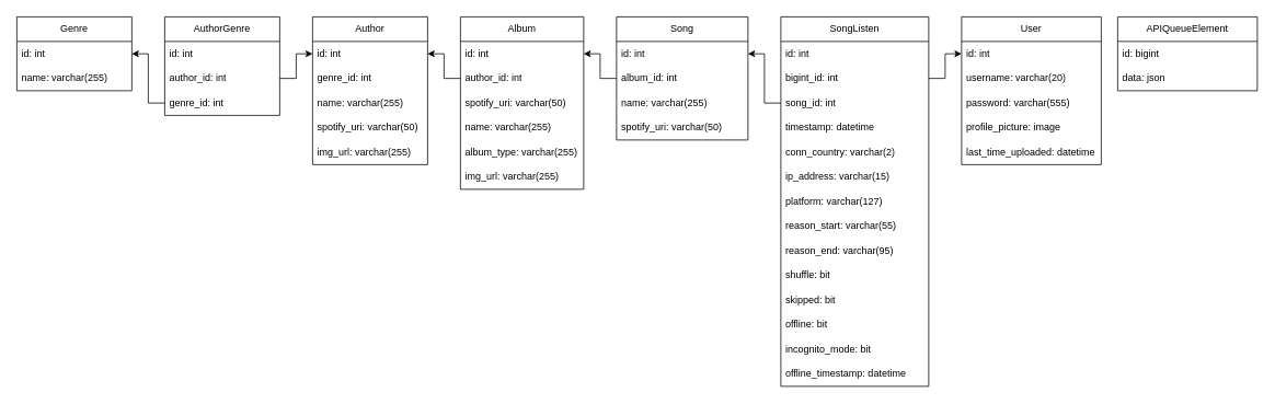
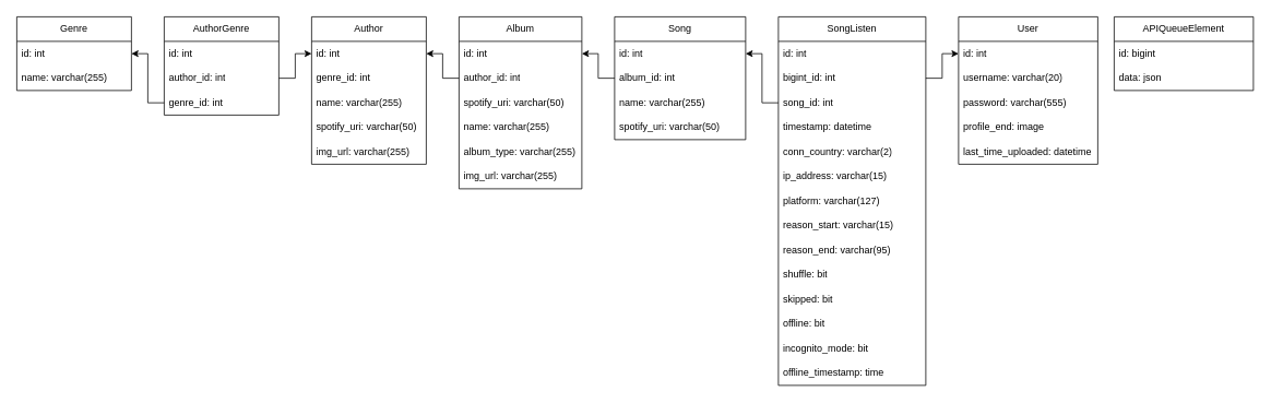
  <mxCell id="0" />
  <mxCell id="1" parent="0" />
  <mxCell id="2" value="User" style="swimlane;fontStyle=0;childLayout=stackLayout;horizontal=1;startSize=30;horizontalStack=0;resizeParent=1;resizeParentMax=0;resizeLast=0;collapsible=1;marginBottom=0;whiteSpace=wrap;html=1;" parent="1" vertex="1"><mxGeometry x="1170" y="20" width="170" height="180" as="geometry" /></mxCell>
  <mxCell id="3" value="id: int" style="text;strokeColor=none;fillColor=none;align=left;verticalAlign=middle;spacingLeft=4;spacingRight=4;overflow=hidden;points=[[0,0.5],[1,0.5]];portConstraint=eastwest;rotatable=0;whiteSpace=wrap;html=1;" parent="2" vertex="1"><mxGeometry y="30" width="170" height="30" as="geometry" /></mxCell>
  <mxCell id="4" value="username: varchar(20)" style="text;strokeColor=none;fillColor=none;align=left;verticalAlign=middle;spacingLeft=4;spacingRight=4;overflow=hidden;points=[[0,0.5],[1,0.5]];portConstraint=eastwest;rotatable=0;whiteSpace=wrap;html=1;" parent="2" vertex="1"><mxGeometry y="60" width="170" height="30" as="geometry" /></mxCell>
  <mxCell id="5" value="password: varchar(555)" style="text;strokeColor=none;fillColor=none;align=left;verticalAlign=middle;spacingLeft=4;spacingRight=4;overflow=hidden;points=[[0,0.5],[1,0.5]];portConstraint=eastwest;rotatable=0;whiteSpace=wrap;html=1;" parent="2" vertex="1"><mxGeometry y="90" width="170" height="30" as="geometry" /></mxCell>
- <mxCell id="6" value="profile_picture: image" style="text;strokeColor=none;fillColor=none;align=left;verticalAlign=middle;spacingLeft=4;spacingRight=4;overflow=hidden;points=[[0,0.5],[1,0.5]];portConstraint=eastwest;rotatable=0;whiteSpace=wrap;html=1;" vertex="1" parent="2"><mxGeometry y="120" width="170" height="30" as="geometry" /></mxCell>
+ <mxCell id="6" value="profile_end: image" style="text;strokeColor=none;fillColor=none;align=left;verticalAlign=middle;spacingLeft=4;spacingRight=4;overflow=hidden;points=[[0,0.5],[1,0.5]];portConstraint=eastwest;rotatable=0;whiteSpace=wrap;html=1;" vertex="1" parent="2"><mxGeometry y="120" width="170" height="30" as="geometry" /></mxCell>
  <mxCell id="7" value="last_time_uploaded: datetime" style="text;strokeColor=none;fillColor=none;align=left;verticalAlign=middle;spacingLeft=4;spacingRight=4;overflow=hidden;points=[[0,0.5],[1,0.5]];portConstraint=eastwest;rotatable=0;whiteSpace=wrap;html=1;" vertex="1" parent="2"><mxGeometry y="150" width="170" height="30" as="geometry" /></mxCell>
  <mxCell id="8" value="SongListen" style="swimlane;fontStyle=0;childLayout=stackLayout;horizontal=1;startSize=30;horizontalStack=0;resizeParent=1;resizeParentMax=0;resizeLast=0;collapsible=1;marginBottom=0;whiteSpace=wrap;html=1;" parent="1" vertex="1"><mxGeometry x="950" y="20" width="180" height="450" as="geometry" /></mxCell>
  <mxCell id="9" value="id: int" style="text;strokeColor=none;fillColor=none;align=left;verticalAlign=middle;spacingLeft=4;spacingRight=4;overflow=hidden;points=[[0,0.5],[1,0.5]];portConstraint=eastwest;rotatable=0;whiteSpace=wrap;html=1;" parent="8" vertex="1"><mxGeometry y="30" width="180" height="30" as="geometry" /></mxCell>
  <mxCell id="10" value="bigint_id: int" style="text;strokeColor=none;fillColor=none;align=left;verticalAlign=middle;spacingLeft=4;spacingRight=4;overflow=hidden;points=[[0,0.5],[1,0.5]];portConstraint=eastwest;rotatable=0;whiteSpace=wrap;html=1;" parent="8" vertex="1"><mxGeometry y="60" width="180" height="30" as="geometry" /></mxCell>
  <mxCell id="11" value="song_id: int" style="text;strokeColor=none;fillColor=none;align=left;verticalAlign=middle;spacingLeft=4;spacingRight=4;overflow=hidden;points=[[0,0.5],[1,0.5]];portConstraint=eastwest;rotatable=0;whiteSpace=wrap;html=1;" parent="8" vertex="1"><mxGeometry y="90" width="180" height="30" as="geometry" /></mxCell>
  <mxCell id="12" value="timestamp: datetime" style="text;strokeColor=none;fillColor=none;align=left;verticalAlign=middle;spacingLeft=4;spacingRight=4;overflow=hidden;points=[[0,0.5],[1,0.5]];portConstraint=eastwest;rotatable=0;whiteSpace=wrap;html=1;" parent="8" vertex="1"><mxGeometry y="120" width="180" height="30" as="geometry" /></mxCell>
  <mxCell id="13" value="conn_country: varchar(2)" style="text;strokeColor=none;fillColor=none;align=left;verticalAlign=middle;spacingLeft=4;spacingRight=4;overflow=hidden;points=[[0,0.5],[1,0.5]];portConstraint=eastwest;rotatable=0;whiteSpace=wrap;html=1;" parent="8" vertex="1"><mxGeometry y="150" width="180" height="30" as="geometry" /></mxCell>
  <mxCell id="14" value="ip_address: varchar(15)" style="text;strokeColor=none;fillColor=none;align=left;verticalAlign=middle;spacingLeft=4;spacingRight=4;overflow=hidden;points=[[0,0.5],[1,0.5]];portConstraint=eastwest;rotatable=0;whiteSpace=wrap;html=1;" parent="8" vertex="1"><mxGeometry y="180" width="180" height="30" as="geometry" /></mxCell>
  <mxCell id="15" value="platform: varchar(127)" style="text;strokeColor=none;fillColor=none;align=left;verticalAlign=middle;spacingLeft=4;spacingRight=4;overflow=hidden;points=[[0,0.5],[1,0.5]];portConstraint=eastwest;rotatable=0;whiteSpace=wrap;html=1;" parent="8" vertex="1"><mxGeometry y="210" width="180" height="30" as="geometry" /></mxCell>
- <mxCell id="16" value="reason_start: varchar(55)" style="text;strokeColor=none;fillColor=none;align=left;verticalAlign=middle;spacingLeft=4;spacingRight=4;overflow=hidden;points=[[0,0.5],[1,0.5]];portConstraint=eastwest;rotatable=0;whiteSpace=wrap;html=1;" parent="8" vertex="1"><mxGeometry y="240" width="180" height="30" as="geometry" /></mxCell>
+ <mxCell id="16" value="reason_start: varchar(15)" style="text;strokeColor=none;fillColor=none;align=left;verticalAlign=middle;spacingLeft=4;spacingRight=4;overflow=hidden;points=[[0,0.5],[1,0.5]];portConstraint=eastwest;rotatable=0;whiteSpace=wrap;html=1;" parent="8" vertex="1"><mxGeometry y="240" width="180" height="30" as="geometry" /></mxCell>
  <mxCell id="17" value="reason_end: varchar(95)" style="text;strokeColor=none;fillColor=none;align=left;verticalAlign=middle;spacingLeft=4;spacingRight=4;overflow=hidden;points=[[0,0.5],[1,0.5]];portConstraint=eastwest;rotatable=0;whiteSpace=wrap;html=1;" parent="8" vertex="1"><mxGeometry y="270" width="180" height="30" as="geometry" /></mxCell>
  <mxCell id="18" value="shuffle: bit" style="text;strokeColor=none;fillColor=none;align=left;verticalAlign=middle;spacingLeft=4;spacingRight=4;overflow=hidden;points=[[0,0.5],[1,0.5]];portConstraint=eastwest;rotatable=0;whiteSpace=wrap;html=1;" parent="8" vertex="1"><mxGeometry y="300" width="180" height="30" as="geometry" /></mxCell>
  <mxCell id="19" value="skipped: bit" style="text;strokeColor=none;fillColor=none;align=left;verticalAlign=middle;spacingLeft=4;spacingRight=4;overflow=hidden;points=[[0,0.5],[1,0.5]];portConstraint=eastwest;rotatable=0;whiteSpace=wrap;html=1;" parent="8" vertex="1"><mxGeometry y="330" width="180" height="30" as="geometry" /></mxCell>
  <mxCell id="20" value="offline: bit" style="text;strokeColor=none;fillColor=none;align=left;verticalAlign=middle;spacingLeft=4;spacingRight=4;overflow=hidden;points=[[0,0.5],[1,0.5]];portConstraint=eastwest;rotatable=0;whiteSpace=wrap;html=1;" parent="8" vertex="1"><mxGeometry y="360" width="180" height="30" as="geometry" /></mxCell>
  <mxCell id="21" value="incognito_mode: bit" style="text;strokeColor=none;fillColor=none;align=left;verticalAlign=middle;spacingLeft=4;spacingRight=4;overflow=hidden;points=[[0,0.5],[1,0.5]];portConstraint=eastwest;rotatable=0;whiteSpace=wrap;html=1;" parent="8" vertex="1"><mxGeometry y="390" width="180" height="30" as="geometry" /></mxCell>
- <mxCell id="22" value="offline_timestamp: datetime" style="text;strokeColor=none;fillColor=none;align=left;verticalAlign=middle;spacingLeft=4;spacingRight=4;overflow=hidden;points=[[0,0.5],[1,0.5]];portConstraint=eastwest;rotatable=0;whiteSpace=wrap;html=1;" parent="8" vertex="1"><mxGeometry y="420" width="180" height="30" as="geometry" /></mxCell>
+ <mxCell id="22" value="offline_timestamp: time" style="text;strokeColor=none;fillColor=none;align=left;verticalAlign=middle;spacingLeft=4;spacingRight=4;overflow=hidden;points=[[0,0.5],[1,0.5]];portConstraint=eastwest;rotatable=0;whiteSpace=wrap;html=1;" parent="8" vertex="1"><mxGeometry y="420" width="180" height="30" as="geometry" /></mxCell>
  <mxCell id="23" style="edgeStyle=orthogonalEdgeStyle;rounded=0;orthogonalLoop=1;jettySize=auto;html=1;entryX=0;entryY=0.5;entryDx=0;entryDy=0;" parent="1" source="10" target="3" edge="1"><mxGeometry relative="1" as="geometry" /></mxCell>
  <mxCell id="24" value="Song" style="swimlane;fontStyle=0;childLayout=stackLayout;horizontal=1;startSize=30;horizontalStack=0;resizeParent=1;resizeParentMax=0;resizeLast=0;collapsible=1;marginBottom=0;whiteSpace=wrap;html=1;" parent="1" vertex="1"><mxGeometry x="750" y="20" width="160" height="150" as="geometry" /></mxCell>
  <mxCell id="25" value="id: int" style="text;strokeColor=none;fillColor=none;align=left;verticalAlign=middle;spacingLeft=4;spacingRight=4;overflow=hidden;points=[[0,0.5],[1,0.5]];portConstraint=eastwest;rotatable=0;whiteSpace=wrap;html=1;" parent="24" vertex="1"><mxGeometry y="30" width="160" height="30" as="geometry" /></mxCell>
  <mxCell id="26" value="album_id: int" style="text;strokeColor=none;fillColor=none;align=left;verticalAlign=middle;spacingLeft=4;spacingRight=4;overflow=hidden;points=[[0,0.5],[1,0.5]];portConstraint=eastwest;rotatable=0;whiteSpace=wrap;html=1;" parent="24" vertex="1"><mxGeometry y="60" width="160" height="30" as="geometry" /></mxCell>
  <mxCell id="27" value="name: varchar(255)" style="text;strokeColor=none;fillColor=none;align=left;verticalAlign=middle;spacingLeft=4;spacingRight=4;overflow=hidden;points=[[0,0.5],[1,0.5]];portConstraint=eastwest;rotatable=0;whiteSpace=wrap;html=1;" parent="24" vertex="1"><mxGeometry y="90" width="160" height="30" as="geometry" /></mxCell>
  <mxCell id="28" value="spotify_uri: varchar(50)" style="text;strokeColor=none;fillColor=none;align=left;verticalAlign=middle;spacingLeft=4;spacingRight=4;overflow=hidden;points=[[0,0.5],[1,0.5]];portConstraint=eastwest;rotatable=0;whiteSpace=wrap;html=1;" parent="24" vertex="1"><mxGeometry y="120" width="160" height="30" as="geometry" /></mxCell>
  <mxCell id="29" style="edgeStyle=orthogonalEdgeStyle;rounded=0;orthogonalLoop=1;jettySize=auto;html=1;entryX=1;entryY=0.5;entryDx=0;entryDy=0;" parent="1" source="11" target="25" edge="1"><mxGeometry relative="1" as="geometry" /></mxCell>
  <mxCell id="30" value="Album" style="swimlane;fontStyle=0;childLayout=stackLayout;horizontal=1;startSize=30;horizontalStack=0;resizeParent=1;resizeParentMax=0;resizeLast=0;collapsible=1;marginBottom=0;whiteSpace=wrap;html=1;" parent="1" vertex="1"><mxGeometry x="560" y="20" width="150" height="210" as="geometry" /></mxCell>
  <mxCell id="31" value="id: int" style="text;strokeColor=none;fillColor=none;align=left;verticalAlign=middle;spacingLeft=4;spacingRight=4;overflow=hidden;points=[[0,0.5],[1,0.5]];portConstraint=eastwest;rotatable=0;whiteSpace=wrap;html=1;" parent="30" vertex="1"><mxGeometry y="30" width="150" height="30" as="geometry" /></mxCell>
  <mxCell id="32" value="author_id: int" style="text;strokeColor=none;fillColor=none;align=left;verticalAlign=middle;spacingLeft=4;spacingRight=4;overflow=hidden;points=[[0,0.5],[1,0.5]];portConstraint=eastwest;rotatable=0;whiteSpace=wrap;html=1;" parent="30" vertex="1"><mxGeometry y="60" width="150" height="30" as="geometry" /></mxCell>
  <mxCell id="33" value="spotify_uri: varchar(50)" style="text;strokeColor=none;fillColor=none;align=left;verticalAlign=middle;spacingLeft=4;spacingRight=4;overflow=hidden;points=[[0,0.5],[1,0.5]];portConstraint=eastwest;rotatable=0;whiteSpace=wrap;html=1;" parent="30" vertex="1"><mxGeometry y="90" width="150" height="30" as="geometry" /></mxCell>
  <mxCell id="34" value="name: varchar(255)" style="text;strokeColor=none;fillColor=none;align=left;verticalAlign=middle;spacingLeft=4;spacingRight=4;overflow=hidden;points=[[0,0.5],[1,0.5]];portConstraint=eastwest;rotatable=0;whiteSpace=wrap;html=1;" parent="30" vertex="1"><mxGeometry y="120" width="150" height="30" as="geometry" /></mxCell>
  <mxCell id="35" value="album_type: varchar(255)" style="text;strokeColor=none;fillColor=none;align=left;verticalAlign=middle;spacingLeft=4;spacingRight=4;overflow=hidden;points=[[0,0.5],[1,0.5]];portConstraint=eastwest;rotatable=0;whiteSpace=wrap;html=1;" parent="30" vertex="1"><mxGeometry y="150" width="150" height="30" as="geometry" /></mxCell>
  <mxCell id="36" value="img_url: varchar(255)" style="text;strokeColor=none;fillColor=none;align=left;verticalAlign=middle;spacingLeft=4;spacingRight=4;overflow=hidden;points=[[0,0.5],[1,0.5]];portConstraint=eastwest;rotatable=0;whiteSpace=wrap;html=1;" parent="30" vertex="1"><mxGeometry y="180" width="150" height="30" as="geometry" /></mxCell>
  <mxCell id="37" style="edgeStyle=orthogonalEdgeStyle;rounded=0;orthogonalLoop=1;jettySize=auto;html=1;entryX=1;entryY=0.5;entryDx=0;entryDy=0;" parent="1" source="26" target="31" edge="1"><mxGeometry relative="1" as="geometry" /></mxCell>
  <mxCell id="38" value="Author" style="swimlane;fontStyle=0;childLayout=stackLayout;horizontal=1;startSize=30;horizontalStack=0;resizeParent=1;resizeParentMax=0;resizeLast=0;collapsible=1;marginBottom=0;whiteSpace=wrap;html=1;" parent="1" vertex="1"><mxGeometry x="380" y="20" width="140" height="180" as="geometry" /></mxCell>
  <mxCell id="39" value="id: int" style="text;strokeColor=none;fillColor=none;align=left;verticalAlign=middle;spacingLeft=4;spacingRight=4;overflow=hidden;points=[[0,0.5],[1,0.5]];portConstraint=eastwest;rotatable=0;whiteSpace=wrap;html=1;" parent="38" vertex="1"><mxGeometry y="30" width="140" height="30" as="geometry" /></mxCell>
  <mxCell id="40" value="genre_id: int" style="text;strokeColor=none;fillColor=none;align=left;verticalAlign=middle;spacingLeft=4;spacingRight=4;overflow=hidden;points=[[0,0.5],[1,0.5]];portConstraint=eastwest;rotatable=0;whiteSpace=wrap;html=1;" parent="38" vertex="1"><mxGeometry y="60" width="140" height="30" as="geometry" /></mxCell>
  <mxCell id="41" value="name: varchar(255)" style="text;strokeColor=none;fillColor=none;align=left;verticalAlign=middle;spacingLeft=4;spacingRight=4;overflow=hidden;points=[[0,0.5],[1,0.5]];portConstraint=eastwest;rotatable=0;whiteSpace=wrap;html=1;" parent="38" vertex="1"><mxGeometry y="90" width="140" height="30" as="geometry" /></mxCell>
  <mxCell id="42" value="spotify_uri: varchar(50)" style="text;strokeColor=none;fillColor=none;align=left;verticalAlign=middle;spacingLeft=4;spacingRight=4;overflow=hidden;points=[[0,0.5],[1,0.5]];portConstraint=eastwest;rotatable=0;whiteSpace=wrap;html=1;" parent="38" vertex="1"><mxGeometry y="120" width="140" height="30" as="geometry" /></mxCell>
  <mxCell id="43" value="img_url: varchar(255)" style="text;strokeColor=none;fillColor=none;align=left;verticalAlign=middle;spacingLeft=4;spacingRight=4;overflow=hidden;points=[[0,0.5],[1,0.5]];portConstraint=eastwest;rotatable=0;whiteSpace=wrap;html=1;" parent="38" vertex="1"><mxGeometry y="150" width="140" height="30" as="geometry" /></mxCell>
  <mxCell id="44" style="edgeStyle=orthogonalEdgeStyle;rounded=0;orthogonalLoop=1;jettySize=auto;html=1;entryX=1;entryY=0.5;entryDx=0;entryDy=0;" parent="1" source="32" target="39" edge="1"><mxGeometry relative="1" as="geometry" /></mxCell>
  <mxCell id="45" value="Genre" style="swimlane;fontStyle=0;childLayout=stackLayout;horizontal=1;startSize=30;horizontalStack=0;resizeParent=1;resizeParentMax=0;resizeLast=0;collapsible=1;marginBottom=0;whiteSpace=wrap;html=1;" parent="1" vertex="1"><mxGeometry x="20" y="20" width="140" height="90" as="geometry" /></mxCell>
  <mxCell id="46" value="id: int" style="text;strokeColor=none;fillColor=none;align=left;verticalAlign=middle;spacingLeft=4;spacingRight=4;overflow=hidden;points=[[0,0.5],[1,0.5]];portConstraint=eastwest;rotatable=0;whiteSpace=wrap;html=1;" parent="45" vertex="1"><mxGeometry y="30" width="140" height="30" as="geometry" /></mxCell>
  <mxCell id="47" value="name: varchar(255)" style="text;strokeColor=none;fillColor=none;align=left;verticalAlign=middle;spacingLeft=4;spacingRight=4;overflow=hidden;points=[[0,0.5],[1,0.5]];portConstraint=eastwest;rotatable=0;whiteSpace=wrap;html=1;" parent="45" vertex="1"><mxGeometry y="60" width="140" height="30" as="geometry" /></mxCell>
  <mxCell id="48" value="AuthorGenre" style="swimlane;fontStyle=0;childLayout=stackLayout;horizontal=1;startSize=30;horizontalStack=0;resizeParent=1;resizeParentMax=0;resizeLast=0;collapsible=1;marginBottom=0;whiteSpace=wrap;html=1;" parent="1" vertex="1"><mxGeometry x="200" y="20" width="140" height="120" as="geometry" /></mxCell>
  <mxCell id="49" value="id: int" style="text;strokeColor=none;fillColor=none;align=left;verticalAlign=middle;spacingLeft=4;spacingRight=4;overflow=hidden;points=[[0,0.5],[1,0.5]];portConstraint=eastwest;rotatable=0;whiteSpace=wrap;html=1;" parent="48" vertex="1"><mxGeometry y="30" width="140" height="30" as="geometry" /></mxCell>
  <mxCell id="50" value="author_id: int" style="text;strokeColor=none;fillColor=none;align=left;verticalAlign=middle;spacingLeft=4;spacingRight=4;overflow=hidden;points=[[0,0.5],[1,0.5]];portConstraint=eastwest;rotatable=0;whiteSpace=wrap;html=1;" parent="48" vertex="1"><mxGeometry y="60" width="140" height="30" as="geometry" /></mxCell>
  <mxCell id="51" value="genre_id: int" style="text;strokeColor=none;fillColor=none;align=left;verticalAlign=middle;spacingLeft=4;spacingRight=4;overflow=hidden;points=[[0,0.5],[1,0.5]];portConstraint=eastwest;rotatable=0;whiteSpace=wrap;html=1;" parent="48" vertex="1"><mxGeometry y="90" width="140" height="30" as="geometry" /></mxCell>
  <mxCell id="52" style="edgeStyle=orthogonalEdgeStyle;rounded=0;orthogonalLoop=1;jettySize=auto;html=1;entryX=1;entryY=0.5;entryDx=0;entryDy=0;" parent="1" source="51" target="46" edge="1"><mxGeometry relative="1" as="geometry" /></mxCell>
  <mxCell id="53" style="edgeStyle=orthogonalEdgeStyle;rounded=0;orthogonalLoop=1;jettySize=auto;html=1;entryX=0;entryY=0.5;entryDx=0;entryDy=0;" parent="1" source="50" target="39" edge="1"><mxGeometry relative="1" as="geometry" /></mxCell>
  <mxCell id="54" value="APIQueueElement" style="swimlane;fontStyle=0;childLayout=stackLayout;horizontal=1;startSize=30;horizontalStack=0;resizeParent=1;resizeParentMax=0;resizeLast=0;collapsible=1;marginBottom=0;whiteSpace=wrap;html=1;" vertex="1" parent="1"><mxGeometry x="1360" y="20" width="170" height="90" as="geometry" /></mxCell>
  <mxCell id="55" value="id: bigint" style="text;strokeColor=none;fillColor=none;align=left;verticalAlign=middle;spacingLeft=4;spacingRight=4;overflow=hidden;points=[[0,0.5],[1,0.5]];portConstraint=eastwest;rotatable=0;whiteSpace=wrap;html=1;" vertex="1" parent="54"><mxGeometry y="30" width="170" height="30" as="geometry" /></mxCell>
  <mxCell id="56" value="data: json" style="text;strokeColor=none;fillColor=none;align=left;verticalAlign=middle;spacingLeft=4;spacingRight=4;overflow=hidden;points=[[0,0.5],[1,0.5]];portConstraint=eastwest;rotatable=0;whiteSpace=wrap;html=1;" vertex="1" parent="54"><mxGeometry y="60" width="170" height="30" as="geometry" /></mxCell>
